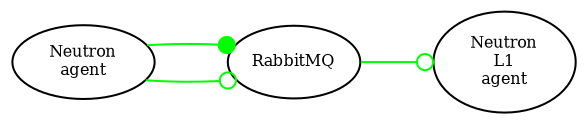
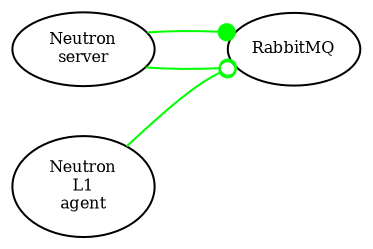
  digraph {
    nodesep=0.35
    pack=false
    rankdir=LR
    splines=curved
    node [color=black fontsize=8 style=solid]
    edge [arrowhead=odot color=green dir=forward fontsize=6 style=solid]
-   n1 [label="Neutron\nagent\n"]
+   n1 [label="Neutron\nserver\n"]
    n2 [label="RabbitMQ\n"]
    n3 [label="Neutron\nL1\nagent\n"]
    n1 -> n2 [arrowhead=dot]
    n2 -> n1
-   n2 -> n3
+   n3 -> n2
  }
